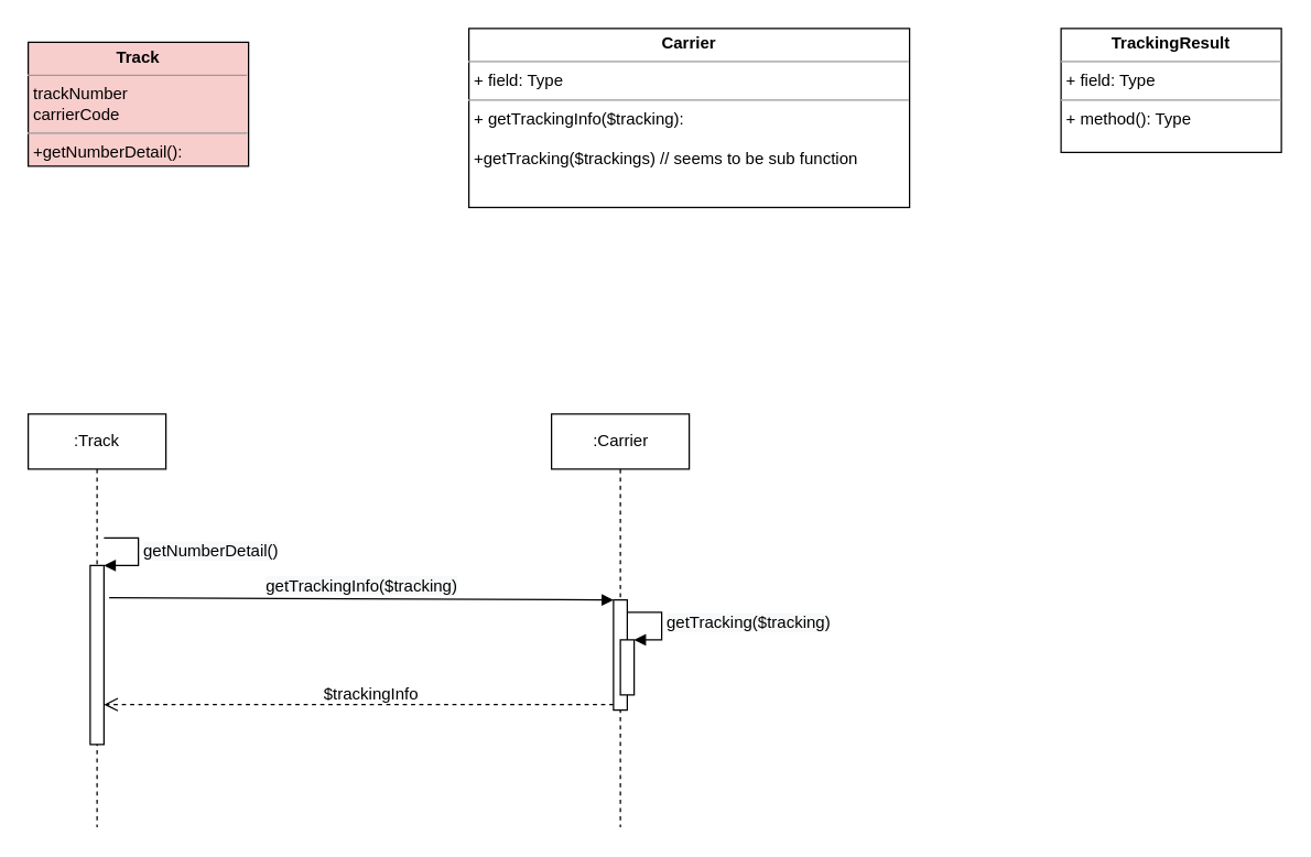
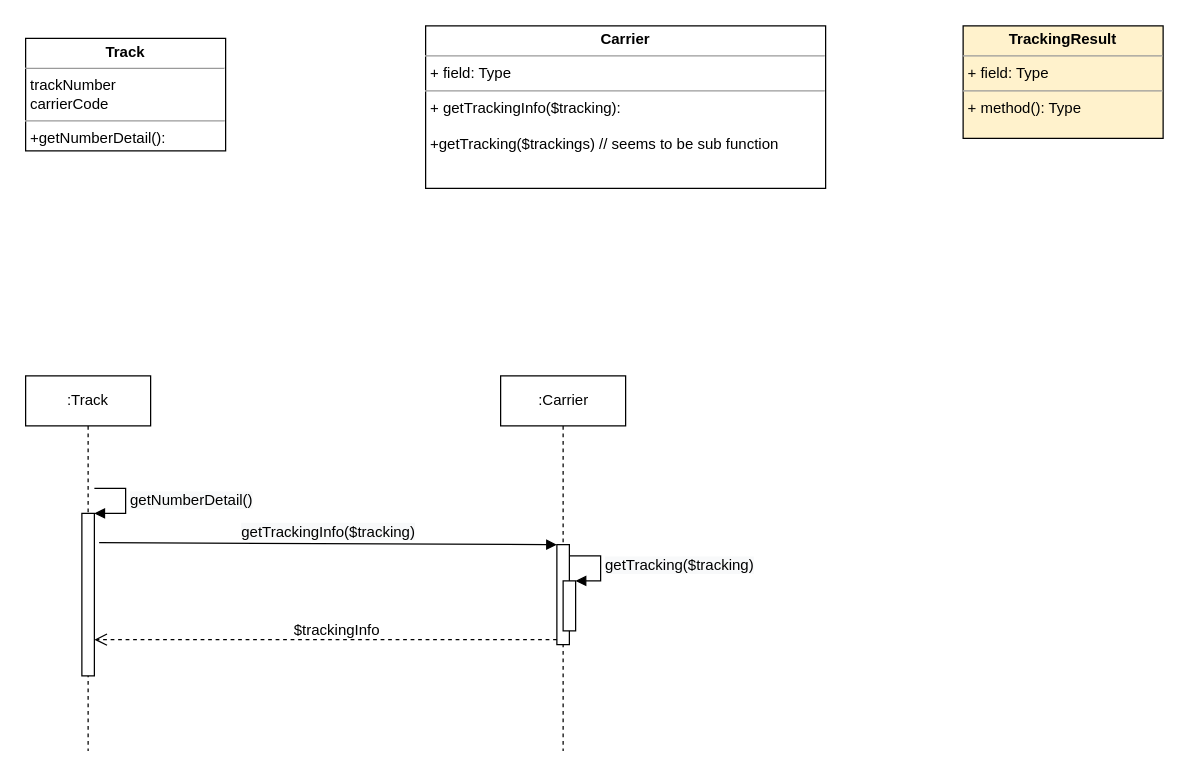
  <mxCell id="0" />
  <mxCell id="1" parent="0" />
- <mxCell id="2" value="&lt;p style=&quot;margin: 0px ; margin-top: 4px ; text-align: center&quot;&gt;&lt;b&gt;Track&lt;/b&gt;&lt;/p&gt;&lt;hr size=&quot;1&quot;&gt;&lt;p style=&quot;margin: 0px ; margin-left: 4px&quot;&gt;trackNumber&lt;/p&gt;&lt;p style=&quot;margin: 0px ; margin-left: 4px&quot;&gt;carrierCode&lt;/p&gt;&lt;hr size=&quot;1&quot;&gt;&lt;p style=&quot;margin: 0px ; margin-left: 4px&quot;&gt;&lt;span&gt;+getNumberDetail():&lt;/span&gt;&lt;/p&gt;" style="verticalAlign=top;align=left;overflow=fill;fontSize=12;fontFamily=Helvetica;html=1;fillColor=#f8cecc;" vertex="1" parent="1"><mxGeometry x="20" y="30" width="160" height="90" as="geometry" /></mxCell>
+ <mxCell id="2" value="&lt;p style=&quot;margin: 0px ; margin-top: 4px ; text-align: center&quot;&gt;&lt;b&gt;Track&lt;/b&gt;&lt;/p&gt;&lt;hr size=&quot;1&quot;&gt;&lt;p style=&quot;margin: 0px ; margin-left: 4px&quot;&gt;trackNumber&lt;/p&gt;&lt;p style=&quot;margin: 0px ; margin-left: 4px&quot;&gt;carrierCode&lt;/p&gt;&lt;hr size=&quot;1&quot;&gt;&lt;p style=&quot;margin: 0px ; margin-left: 4px&quot;&gt;&lt;span&gt;+getNumberDetail():&lt;/span&gt;&lt;/p&gt;" style="verticalAlign=top;align=left;overflow=fill;fontSize=12;fontFamily=Helvetica;html=1;" vertex="1" parent="1"><mxGeometry x="20" y="30" width="160" height="90" as="geometry" /></mxCell>
  <mxCell id="3" value="&lt;p style=&quot;margin: 0px ; margin-top: 4px ; text-align: center&quot;&gt;&lt;b&gt;Carrier&lt;/b&gt;&lt;/p&gt;&lt;hr size=&quot;1&quot;&gt;&lt;p style=&quot;margin: 0px ; margin-left: 4px&quot;&gt;+ field: Type&lt;/p&gt;&lt;hr size=&quot;1&quot;&gt;&lt;p style=&quot;margin: 0px ; margin-left: 4px&quot;&gt;+ getTrackingInfo($tracking):&lt;/p&gt;&lt;p style=&quot;margin: 0px ; margin-left: 4px&quot;&gt;&lt;br&gt;&lt;/p&gt;&lt;p style=&quot;margin: 0px ; margin-left: 4px&quot;&gt;+getTracking($trackings) // seems to be sub function&lt;/p&gt;" style="verticalAlign=top;align=left;overflow=fill;fontSize=12;fontFamily=Helvetica;html=1;" vertex="1" parent="1"><mxGeometry x="340" y="20" width="320" height="130" as="geometry" /></mxCell>
  <mxCell id="4" value=":Track" style="shape=umlLifeline;perimeter=lifelinePerimeter;whiteSpace=wrap;html=1;container=1;collapsible=0;recursiveResize=0;outlineConnect=0;" vertex="1" parent="1"><mxGeometry x="20" y="300" width="100" height="300" as="geometry" /></mxCell>
  <mxCell id="5" value="" style="html=1;points=[];perimeter=orthogonalPerimeter;" vertex="1" parent="4"><mxGeometry x="45" y="110" width="10" height="130" as="geometry" /></mxCell>
  <mxCell id="6" value="&lt;span style=&quot;font-size: 12px ; background-color: rgb(248 , 249 , 250)&quot;&gt;getNumberDetail()&lt;/span&gt;" style="edgeStyle=orthogonalEdgeStyle;html=1;align=left;spacingLeft=2;endArrow=block;rounded=0;entryX=1;entryY=0;" edge="1" target="5" parent="4"><mxGeometry relative="1" as="geometry"><mxPoint x="55" y="90" as="sourcePoint" /><Array as="points"><mxPoint x="80" y="90" /></Array></mxGeometry></mxCell>
  <mxCell id="7" value=":Carrier" style="html=1;points=[];perimeter=orthogonalPerimeter;shape=umlLifeline;participant=label;fontFamily=Helvetica;fontSize=12;fontColor=#000000;align=center;strokeColor=#000000;fillColor=#ffffff;recursiveResize=0;container=1;collapsible=0;" vertex="1" parent="1"><mxGeometry x="400" y="300" width="100" height="300" as="geometry" /></mxCell>
  <mxCell id="8" value="" style="html=1;points=[];perimeter=orthogonalPerimeter;" vertex="1" parent="7"><mxGeometry x="45" y="135" width="10" height="80" as="geometry" /></mxCell>
  <mxCell id="9" value="&lt;span style=&quot;font-size: 12px ; text-align: left ; background-color: rgb(248 , 249 , 250)&quot;&gt;getTrackingInfo($&lt;/span&gt;&lt;span style=&quot;font-size: 12px ; text-align: left ; background-color: rgb(248 , 249 , 250)&quot;&gt;tracking&lt;/span&gt;&lt;span style=&quot;font-size: 12px ; text-align: left ; background-color: rgb(248 , 249 , 250)&quot;&gt;)&lt;/span&gt;" style="html=1;verticalAlign=bottom;endArrow=block;entryX=0;entryY=0;exitX=1.38;exitY=0.18;exitDx=0;exitDy=0;exitPerimeter=0;" edge="1" target="8" parent="1" source="5"><mxGeometry relative="1" as="geometry"><mxPoint x="380" y="440" as="sourcePoint" /></mxGeometry></mxCell>
  <mxCell id="10" value="" style="html=1;verticalAlign=bottom;endArrow=open;dashed=1;endSize=8;exitX=0;exitY=0.95;" edge="1" source="8" parent="1" target="5"><mxGeometry relative="1" as="geometry"><mxPoint x="380" y="516" as="targetPoint" /></mxGeometry></mxCell>
  <mxCell id="11" value="$trackingInfo&lt;br&gt;" style="text;html=1;resizable=0;points=[];autosize=1;align=left;verticalAlign=top;spacingTop=-4;" vertex="1" parent="1"><mxGeometry x="233" y="494" width="80" height="20" as="geometry" /></mxCell>
  <mxCell id="12" value="" style="html=1;points=[];perimeter=orthogonalPerimeter;" vertex="1" parent="1"><mxGeometry x="450" y="464" width="10" height="40" as="geometry" /></mxCell>
  <mxCell id="13" value="&lt;span style=&quot;font-size: 12px ; background-color: rgb(248 , 249 , 250)&quot;&gt;getTracking($tracking)&lt;/span&gt;" style="edgeStyle=orthogonalEdgeStyle;html=1;align=left;spacingLeft=2;endArrow=block;rounded=0;entryX=1;entryY=0;" edge="1" target="12" parent="1"><mxGeometry relative="1" as="geometry"><mxPoint x="455" y="444" as="sourcePoint" /><Array as="points"><mxPoint x="480" y="444" /></Array></mxGeometry></mxCell>
- <mxCell id="14" value="&lt;p style=&quot;margin: 0px ; margin-top: 4px ; text-align: center&quot;&gt;&lt;b&gt;TrackingResult&lt;/b&gt;&lt;/p&gt;&lt;hr size=&quot;1&quot;&gt;&lt;p style=&quot;margin: 0px ; margin-left: 4px&quot;&gt;+ field: Type&lt;/p&gt;&lt;hr size=&quot;1&quot;&gt;&lt;p style=&quot;margin: 0px ; margin-left: 4px&quot;&gt;+ method(): Type&lt;/p&gt;" style="verticalAlign=top;align=left;overflow=fill;fontSize=12;fontFamily=Helvetica;html=1;" vertex="1" parent="1"><mxGeometry x="770" y="20" width="160" height="90" as="geometry" /></mxCell>
+ <mxCell id="14" value="&lt;p style=&quot;margin: 0px ; margin-top: 4px ; text-align: center&quot;&gt;&lt;b&gt;TrackingResult&lt;/b&gt;&lt;/p&gt;&lt;hr size=&quot;1&quot;&gt;&lt;p style=&quot;margin: 0px ; margin-left: 4px&quot;&gt;+ field: Type&lt;/p&gt;&lt;hr size=&quot;1&quot;&gt;&lt;p style=&quot;margin: 0px ; margin-left: 4px&quot;&gt;+ method(): Type&lt;/p&gt;" style="verticalAlign=top;align=left;overflow=fill;fontSize=12;fontFamily=Helvetica;html=1;fillColor=#fff2cc;" vertex="1" parent="1"><mxGeometry x="770" y="20" width="160" height="90" as="geometry" /></mxCell>
